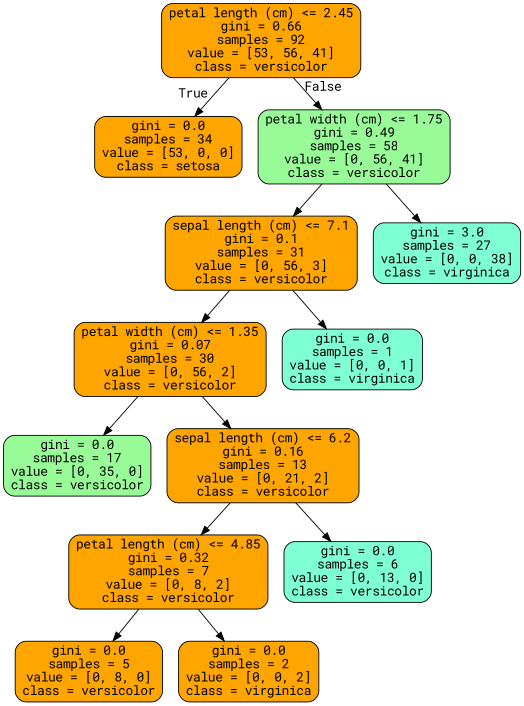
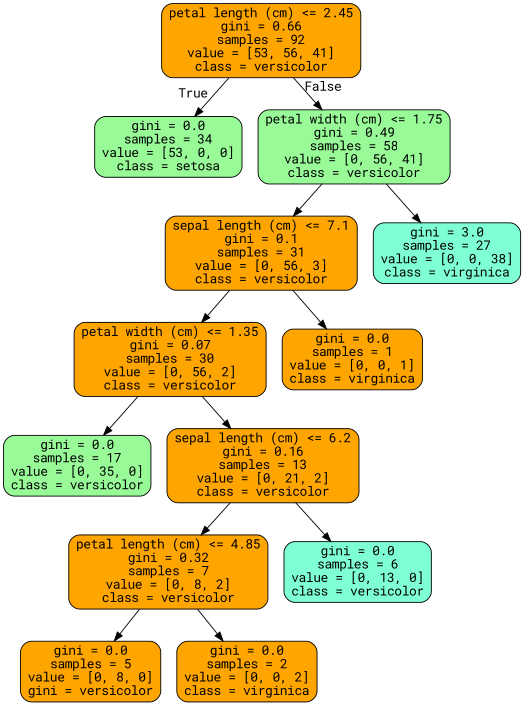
  digraph {
    fontname="Roboto Mono"
    node [color=black fillcolor=orange fontname="Roboto Mono" shape=box style="filled, rounded"]
    edge [fontname="Roboto Mono"]
    n1 [label="petal length (cm) <= 2.45\ngini = 0.66\nsamples = 92\nvalue = [53, 56, 41]\nclass = versicolor"]
-   n2 [label="gini = 0.0\nsamples = 34\nvalue = [53, 0, 0]\nclass = setosa"]
+   n2 [fillcolor=palegreen label="gini = 0.0\nsamples = 34\nvalue = [53, 0, 0]\nclass = setosa"]
    n3 [fillcolor=palegreen label="petal width (cm) <= 1.75\ngini = 0.49\nsamples = 58\nvalue = [0, 56, 41]\nclass = versicolor"]
    n4 [label="sepal length (cm) <= 7.1\ngini = 0.1\nsamples = 31\nvalue = [0, 56, 3]\nclass = versicolor"]
    n5 [fillcolor=aquamarine label="gini = 3.0\nsamples = 27\nvalue = [0, 0, 38]\nclass = virginica"]
    n6 [label="petal width (cm) <= 1.35\ngini = 0.07\nsamples = 30\nvalue = [0, 56, 2]\nclass = versicolor"]
-   n7 [fillcolor=aquamarine label="gini = 0.0\nsamples = 1\nvalue = [0, 0, 1]\nclass = virginica"]
+   n7 [label="gini = 0.0\nsamples = 1\nvalue = [0, 0, 1]\nclass = virginica"]
    n8 [fillcolor=palegreen label="gini = 0.0\nsamples = 17\nvalue = [0, 35, 0]\nclass = versicolor"]
    n9 [label="sepal length (cm) <= 6.2\ngini = 0.16\nsamples = 13\nvalue = [0, 21, 2]\nclass = versicolor"]
    n10 [label="petal length (cm) <= 4.85\ngini = 0.32\nsamples = 7\nvalue = [0, 8, 2]\nclass = versicolor"]
    n11 [fillcolor=aquamarine label="gini = 0.0\nsamples = 6\nvalue = [0, 13, 0]\nclass = versicolor"]
-   n12 [label="gini = 0.0\nsamples = 5\nvalue = [0, 8, 0]\nclass = versicolor"]
+   n12 [label="gini = 0.0\nsamples = 5\nvalue = [0, 8, 0]\ngini = versicolor"]
    n13 [label="gini = 0.0\nsamples = 2\nvalue = [0, 0, 2]\nclass = virginica"]
    n1 -> n2 [headlabel=True labelangle=45 labeldistance=2.5]
    n1 -> n3 [headlabel=False labelangle=-45 labeldistance=2.5]
    n3 -> n4
    n3 -> n5
    n4 -> n6
    n4 -> n7
    n6 -> n8
    n6 -> n9
    n9 -> n10
    n9 -> n11
    n10 -> n12
    n10 -> n13
  }
